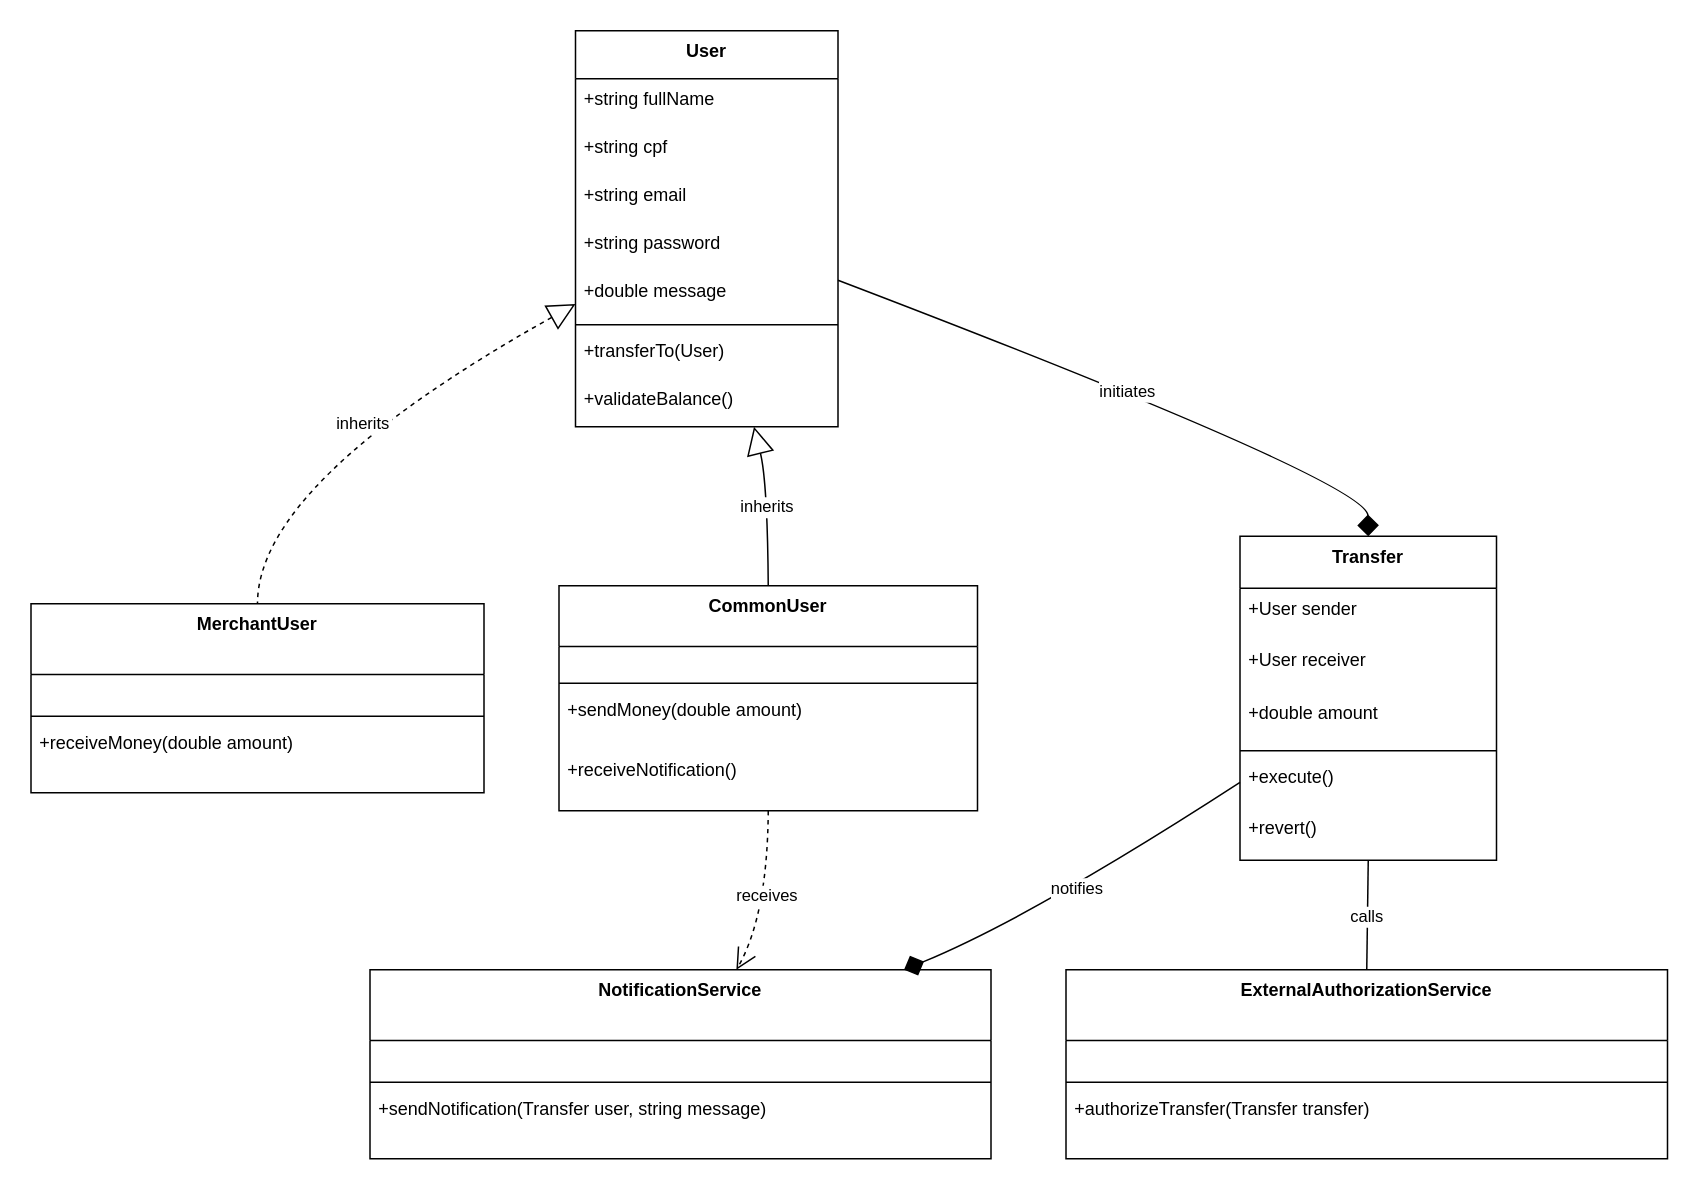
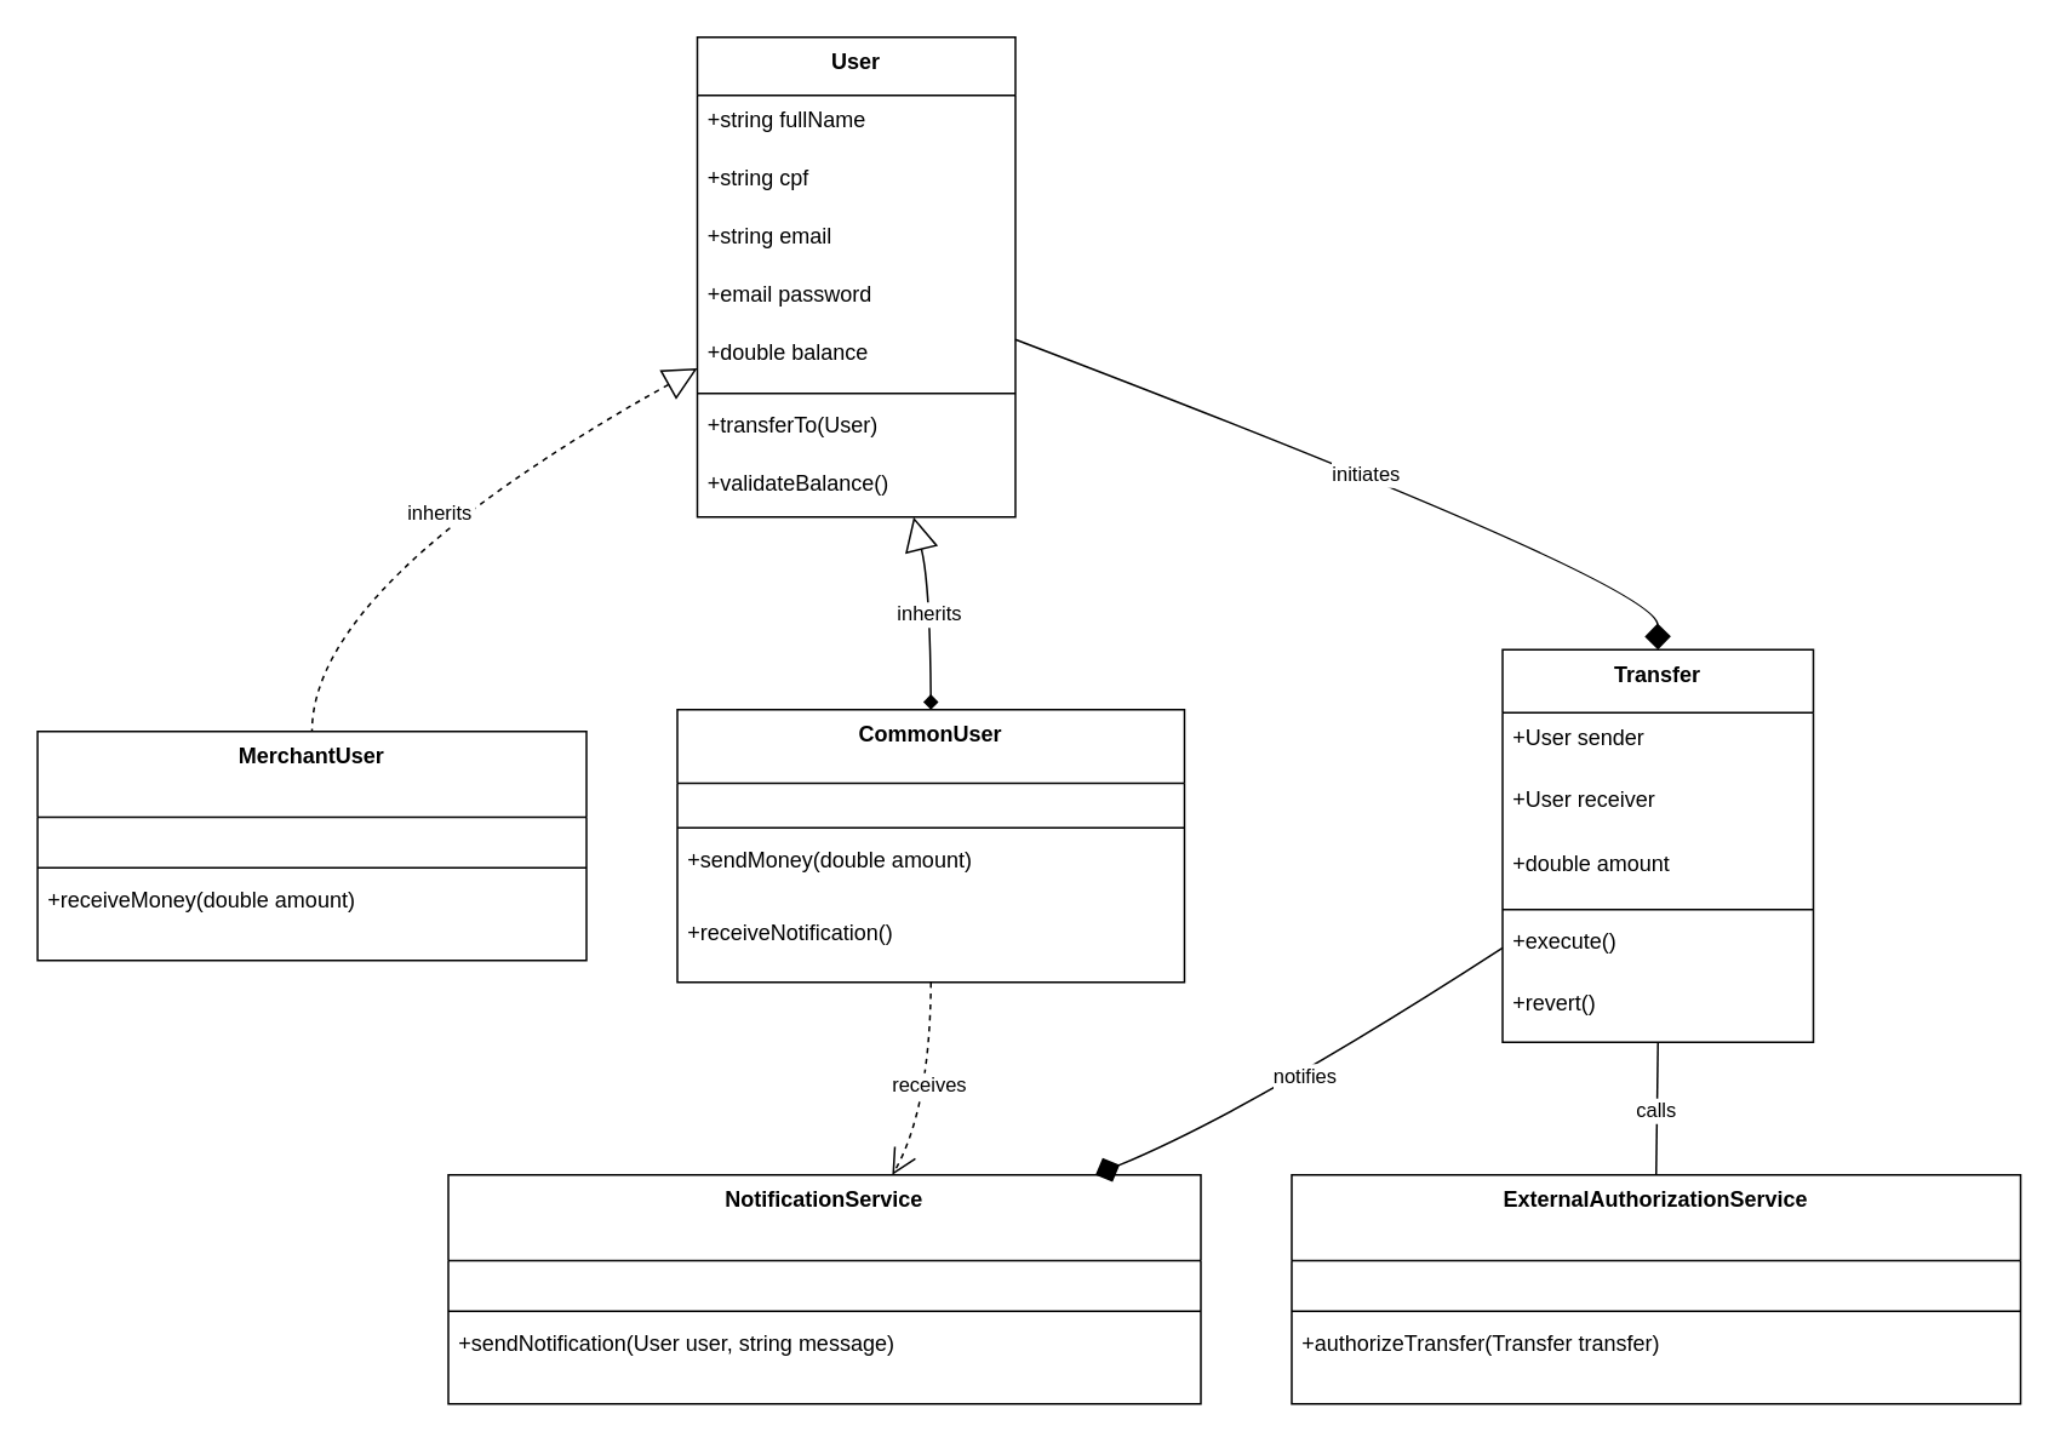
  <mxCell id="0" />
  <mxCell id="1" parent="0" />
  <mxCell id="2" value="User" style="swimlane;fontStyle=1;align=center;verticalAlign=top;childLayout=stackLayout;horizontal=1;startSize=32;horizontalStack=0;resizeParent=1;resizeParentMax=0;resizeLast=0;collapsible=0;marginBottom=0;" parent="1" vertex="1"><mxGeometry x="383" y="20" width="175" height="264" as="geometry" /></mxCell>
  <mxCell id="3" value="+string fullName" style="text;strokeColor=none;fillColor=none;align=left;verticalAlign=top;spacingLeft=4;spacingRight=4;overflow=hidden;rotatable=0;points=[[0,0.5],[1,0.5]];portConstraint=eastwest;" parent="2" vertex="1"><mxGeometry y="32" width="175" height="32" as="geometry" /></mxCell>
  <mxCell id="4" value="+string cpf" style="text;strokeColor=none;fillColor=none;align=left;verticalAlign=top;spacingLeft=4;spacingRight=4;overflow=hidden;rotatable=0;points=[[0,0.5],[1,0.5]];portConstraint=eastwest;" parent="2" vertex="1"><mxGeometry y="64" width="175" height="32" as="geometry" /></mxCell>
  <mxCell id="5" value="+string email" style="text;strokeColor=none;fillColor=none;align=left;verticalAlign=top;spacingLeft=4;spacingRight=4;overflow=hidden;rotatable=0;points=[[0,0.5],[1,0.5]];portConstraint=eastwest;" parent="2" vertex="1"><mxGeometry y="96" width="175" height="32" as="geometry" /></mxCell>
- <mxCell id="6" value="+string password" style="text;strokeColor=none;fillColor=none;align=left;verticalAlign=top;spacingLeft=4;spacingRight=4;overflow=hidden;rotatable=0;points=[[0,0.5],[1,0.5]];portConstraint=eastwest;" parent="2" vertex="1"><mxGeometry y="128" width="175" height="32" as="geometry" /></mxCell>
- <mxCell id="7" value="+double message" style="text;strokeColor=none;fillColor=none;align=left;verticalAlign=top;spacingLeft=4;spacingRight=4;overflow=hidden;rotatable=0;points=[[0,0.5],[1,0.5]];portConstraint=eastwest;" parent="2" vertex="1"><mxGeometry y="160" width="175" height="32" as="geometry" /></mxCell>
+ <mxCell id="6" value="+email password" style="text;strokeColor=none;fillColor=none;align=left;verticalAlign=top;spacingLeft=4;spacingRight=4;overflow=hidden;rotatable=0;points=[[0,0.5],[1,0.5]];portConstraint=eastwest;" parent="2" vertex="1"><mxGeometry y="128" width="175" height="32" as="geometry" /></mxCell>
+ <mxCell id="7" value="+double balance" style="text;strokeColor=none;fillColor=none;align=left;verticalAlign=top;spacingLeft=4;spacingRight=4;overflow=hidden;rotatable=0;points=[[0,0.5],[1,0.5]];portConstraint=eastwest;" parent="2" vertex="1"><mxGeometry y="160" width="175" height="32" as="geometry" /></mxCell>
  <mxCell id="8" style="line;strokeWidth=1;fillColor=none;align=left;verticalAlign=middle;spacingTop=-1;spacingLeft=3;spacingRight=3;rotatable=0;labelPosition=right;points=[];portConstraint=eastwest;strokeColor=inherit;" parent="2" vertex="1"><mxGeometry y="192" width="175" height="8" as="geometry" /></mxCell>
  <mxCell id="9" value="+transferTo(User)" style="text;strokeColor=none;fillColor=none;align=left;verticalAlign=top;spacingLeft=4;spacingRight=4;overflow=hidden;rotatable=0;points=[[0,0.5],[1,0.5]];portConstraint=eastwest;" parent="2" vertex="1"><mxGeometry y="200" width="175" height="32" as="geometry" /></mxCell>
  <mxCell id="10" value="+validateBalance()" style="text;strokeColor=none;fillColor=none;align=left;verticalAlign=top;spacingLeft=4;spacingRight=4;overflow=hidden;rotatable=0;points=[[0,0.5],[1,0.5]];portConstraint=eastwest;" parent="2" vertex="1"><mxGeometry y="232" width="175" height="32" as="geometry" /></mxCell>
  <mxCell id="11" value="CommonUser" style="swimlane;fontStyle=1;align=center;verticalAlign=top;childLayout=stackLayout;horizontal=1;startSize=40.571;horizontalStack=0;resizeParent=1;resizeParentMax=0;resizeLast=0;collapsible=0;marginBottom=0;" parent="1" vertex="1"><mxGeometry x="372" y="390" width="279" height="150" as="geometry" /></mxCell>
  <mxCell id="12" style="line;strokeWidth=1;fillColor=none;align=left;verticalAlign=middle;spacingTop=-1;spacingLeft=3;spacingRight=3;rotatable=0;labelPosition=right;points=[];portConstraint=eastwest;strokeColor=inherit;" parent="11" vertex="1"><mxGeometry y="61" width="279" height="8" as="geometry" /></mxCell>
  <mxCell id="13" value="+sendMoney(double amount)" style="text;strokeColor=none;fillColor=none;align=left;verticalAlign=top;spacingLeft=4;spacingRight=4;overflow=hidden;rotatable=0;points=[[0,0.5],[1,0.5]];portConstraint=eastwest;" parent="11" vertex="1"><mxGeometry y="69" width="279" height="41" as="geometry" /></mxCell>
  <mxCell id="14" value="+receiveNotification()" style="text;strokeColor=none;fillColor=none;align=left;verticalAlign=top;spacingLeft=4;spacingRight=4;overflow=hidden;rotatable=0;points=[[0,0.5],[1,0.5]];portConstraint=eastwest;" parent="11" vertex="1"><mxGeometry y="109" width="279" height="41" as="geometry" /></mxCell>
  <mxCell id="15" value="MerchantUser" style="swimlane;fontStyle=1;align=center;verticalAlign=top;childLayout=stackLayout;horizontal=1;startSize=47.2;horizontalStack=0;resizeParent=1;resizeParentMax=0;resizeLast=0;collapsible=0;marginBottom=0;" parent="1" vertex="1"><mxGeometry x="20" y="402" width="302" height="126" as="geometry" /></mxCell>
  <mxCell id="16" style="line;strokeWidth=1;fillColor=none;align=left;verticalAlign=middle;spacingTop=-1;spacingLeft=3;spacingRight=3;rotatable=0;labelPosition=right;points=[];portConstraint=eastwest;strokeColor=inherit;" parent="15" vertex="1"><mxGeometry y="71" width="302" height="8" as="geometry" /></mxCell>
  <mxCell id="17" value="+receiveMoney(double amount)" style="text;strokeColor=none;fillColor=none;align=left;verticalAlign=top;spacingLeft=4;spacingRight=4;overflow=hidden;rotatable=0;points=[[0,0.5],[1,0.5]];portConstraint=eastwest;" parent="15" vertex="1"><mxGeometry y="79" width="302" height="47" as="geometry" /></mxCell>
  <mxCell id="18" value="Transfer" style="swimlane;fontStyle=1;align=center;verticalAlign=top;childLayout=stackLayout;horizontal=1;startSize=34.667;horizontalStack=0;resizeParent=1;resizeParentMax=0;resizeLast=0;collapsible=0;marginBottom=0;" parent="1" vertex="1"><mxGeometry x="826" y="357" width="171" height="216" as="geometry" /></mxCell>
  <mxCell id="19" value="+User sender" style="text;strokeColor=none;fillColor=none;align=left;verticalAlign=top;spacingLeft=4;spacingRight=4;overflow=hidden;rotatable=0;points=[[0,0.5],[1,0.5]];portConstraint=eastwest;" parent="18" vertex="1"><mxGeometry y="35" width="171" height="35" as="geometry" /></mxCell>
  <mxCell id="20" value="+User receiver" style="text;strokeColor=none;fillColor=none;align=left;verticalAlign=top;spacingLeft=4;spacingRight=4;overflow=hidden;rotatable=0;points=[[0,0.5],[1,0.5]];portConstraint=eastwest;" parent="18" vertex="1"><mxGeometry y="69" width="171" height="35" as="geometry" /></mxCell>
  <mxCell id="21" value="+double amount" style="text;strokeColor=none;fillColor=none;align=left;verticalAlign=top;spacingLeft=4;spacingRight=4;overflow=hidden;rotatable=0;points=[[0,0.5],[1,0.5]];portConstraint=eastwest;" parent="18" vertex="1"><mxGeometry y="104" width="171" height="35" as="geometry" /></mxCell>
  <mxCell id="22" style="line;strokeWidth=1;fillColor=none;align=left;verticalAlign=middle;spacingTop=-1;spacingLeft=3;spacingRight=3;rotatable=0;labelPosition=right;points=[];portConstraint=eastwest;strokeColor=inherit;" parent="18" vertex="1"><mxGeometry y="139" width="171" height="8" as="geometry" /></mxCell>
  <mxCell id="23" value="+execute()" style="text;strokeColor=none;fillColor=none;align=left;verticalAlign=top;spacingLeft=4;spacingRight=4;overflow=hidden;rotatable=0;points=[[0,0.5],[1,0.5]];portConstraint=eastwest;" parent="18" vertex="1"><mxGeometry y="147" width="171" height="35" as="geometry" /></mxCell>
  <mxCell id="24" value="+revert()" style="text;strokeColor=none;fillColor=none;align=left;verticalAlign=top;spacingLeft=4;spacingRight=4;overflow=hidden;rotatable=0;points=[[0,0.5],[1,0.5]];portConstraint=eastwest;" parent="18" vertex="1"><mxGeometry y="181" width="171" height="35" as="geometry" /></mxCell>
  <mxCell id="25" value="NotificationService" style="swimlane;fontStyle=1;align=center;verticalAlign=top;childLayout=stackLayout;horizontal=1;startSize=47.2;horizontalStack=0;resizeParent=1;resizeParentMax=0;resizeLast=0;collapsible=0;marginBottom=0;" parent="1" vertex="1"><mxGeometry x="246" y="646" width="414" height="126" as="geometry" /></mxCell>
  <mxCell id="26" style="line;strokeWidth=1;fillColor=none;align=left;verticalAlign=middle;spacingTop=-1;spacingLeft=3;spacingRight=3;rotatable=0;labelPosition=right;points=[];portConstraint=eastwest;strokeColor=inherit;" parent="25" vertex="1"><mxGeometry y="71" width="414" height="8" as="geometry" /></mxCell>
- <mxCell id="27" value="+sendNotification(Transfer user, string message)" style="text;strokeColor=none;fillColor=none;align=left;verticalAlign=top;spacingLeft=4;spacingRight=4;overflow=hidden;rotatable=0;points=[[0,0.5],[1,0.5]];portConstraint=eastwest;" parent="25" vertex="1"><mxGeometry y="79" width="414" height="47" as="geometry" /></mxCell>
+ <mxCell id="27" value="+sendNotification(User user, string message)" style="text;strokeColor=none;fillColor=none;align=left;verticalAlign=top;spacingLeft=4;spacingRight=4;overflow=hidden;rotatable=0;points=[[0,0.5],[1,0.5]];portConstraint=eastwest;" parent="25" vertex="1"><mxGeometry y="79" width="414" height="47" as="geometry" /></mxCell>
  <mxCell id="28" value="ExternalAuthorizationService" style="swimlane;fontStyle=1;align=center;verticalAlign=top;childLayout=stackLayout;horizontal=1;startSize=47.2;horizontalStack=0;resizeParent=1;resizeParentMax=0;resizeLast=0;collapsible=0;marginBottom=0;" parent="1" vertex="1"><mxGeometry x="710" y="646" width="401" height="126" as="geometry" /></mxCell>
  <mxCell id="29" style="line;strokeWidth=1;fillColor=none;align=left;verticalAlign=middle;spacingTop=-1;spacingLeft=3;spacingRight=3;rotatable=0;labelPosition=right;points=[];portConstraint=eastwest;strokeColor=inherit;" parent="28" vertex="1"><mxGeometry y="71" width="401" height="8" as="geometry" /></mxCell>
  <mxCell id="30" value="+authorizeTransfer(Transfer transfer)" style="text;strokeColor=none;fillColor=none;align=left;verticalAlign=top;spacingLeft=4;spacingRight=4;overflow=hidden;rotatable=0;points=[[0,0.5],[1,0.5]];portConstraint=eastwest;" parent="28" vertex="1"><mxGeometry y="79" width="401" height="47" as="geometry" /></mxCell>
- <mxCell id="31" value="inherits" style="curved=1;startArrow=block;startSize=16;startFill=0;endArrow=none;exitX=0.68;exitY=1;entryX=0.5;entryY=0;" parent="1" source="2" target="11" edge="1"><mxGeometry relative="1" as="geometry"><Array as="points"><mxPoint x="511" y="321" /></Array></mxGeometry></mxCell>
+ <mxCell id="31" value="inherits" style="curved=1;startArrow=block;startSize=16;startFill=0;endArrow=diamond;exitX=0.68;exitY=1;entryX=0.5;entryY=0;" parent="1" source="2" target="11" edge="1"><mxGeometry relative="1" as="geometry"><Array as="points"><mxPoint x="511" y="321" /></Array></mxGeometry></mxCell>
  <mxCell id="32" value="inherits" style="curved=1;startArrow=block;startSize=16;startFill=0;endArrow=none;exitX=0;exitY=0.69;entryX=0.5;entryY=0;dashed=1;" parent="1" source="2" target="15" edge="1"><mxGeometry relative="1" as="geometry"><Array as="points"><mxPoint x="171" y="321" /></Array></mxGeometry></mxCell>
  <mxCell id="33" value="initiates" style="curved=1;startArrow=none;endArrow=diamond;endSize=12;exitX=1;exitY=0.63;entryX=0.5;entryY=0;" parent="1" source="2" target="18" edge="1"><mxGeometry relative="1" as="geometry"><Array as="points"><mxPoint x="911" y="321" /></Array></mxGeometry></mxCell>
  <mxCell id="34" value="calls" style="curved=1;startArrow=none;endArrow=none;endSize=12;exitX=0.5;exitY=1;entryX=0.5;entryY=0;" parent="1" source="18" target="28" edge="1"><mxGeometry relative="1" as="geometry"><Array as="points" /></mxGeometry></mxCell>
  <mxCell id="35" value="notifies" style="curved=1;startArrow=none;endArrow=diamond;endSize=12;exitX=0;exitY=0.76;entryX=0.86;entryY=0;" parent="1" source="18" target="25" edge="1"><mxGeometry relative="1" as="geometry"><Array as="points"><mxPoint x="689" y="610" /></Array></mxGeometry></mxCell>
  <mxCell id="36" value="receives" style="curved=1;startArrow=none;endArrow=open;endSize=12;exitX=0.5;exitY=1;entryX=0.59;entryY=0;dashed=1;" parent="1" source="11" target="25" edge="1"><mxGeometry relative="1" as="geometry"><Array as="points"><mxPoint x="511" y="610" /></Array></mxGeometry></mxCell>
